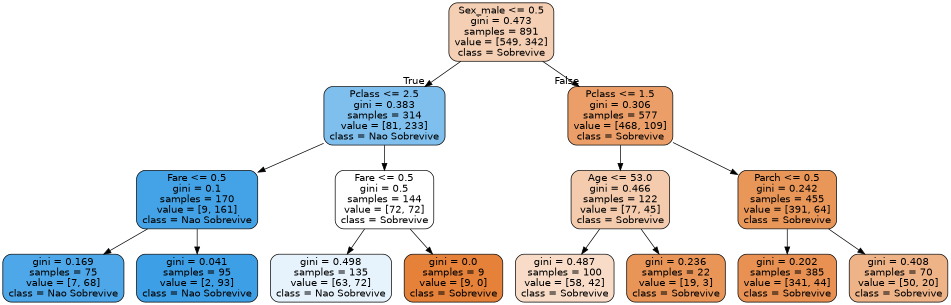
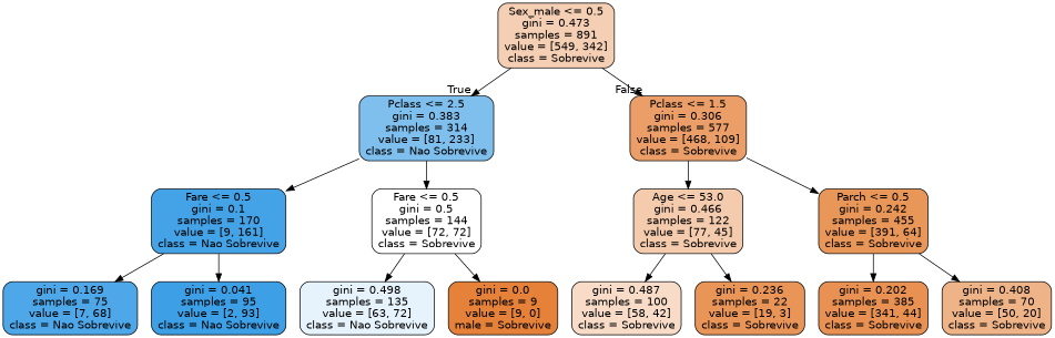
  digraph {
    node [color=black fontname=helvetica shape=box style="filled, rounded"]
    edge [fontname=helvetica]
    n1 [fillcolor="#f5cfb4" label="Sex_male <= 0.5\ngini = 0.473\nsamples = 891\nvalue = [549, 342]\nclass = Sobrevive"]
    n2 [fillcolor="#7ebfee" label="Pclass <= 2.5\ngini = 0.383\nsamples = 314\nvalue = [81, 233]\nclass = Nao Sobrevive"]
    n3 [fillcolor="#eb9e67" label="Pclass <= 1.5\ngini = 0.306\nsamples = 577\nvalue = [468, 109]\nclass = Sobrevive"]
    n4 [fillcolor="#44a2e6" label="Fare <= 0.5\ngini = 0.1\nsamples = 170\nvalue = [9, 161]\nclass = Nao Sobrevive"]
    n5 [fillcolor="#ffffff" label="Fare <= 0.5\ngini = 0.5\nsamples = 144\nvalue = [72, 72]\nclass = Sobrevive"]
    n6 [fillcolor="#4da7e8" label="gini = 0.169\nsamples = 75\nvalue = [7, 68]\nclass = Nao Sobrevive"]
    n7 [fillcolor="#3d9fe6" label="gini = 0.041\nsamples = 95\nvalue = [2, 93]\nclass = Nao Sobrevive"]
    n8 [fillcolor="#e6f3fc" label="gini = 0.498\nsamples = 135\nvalue = [63, 72]\nclass = Nao Sobrevive"]
-   n9 [fillcolor="#e58139" label="gini = 0.0\nsamples = 9\nvalue = [9, 0]\nclass = Sobrevive"]
+   n9 [fillcolor="#e58139" label="gini = 0.0\nsamples = 9\nvalue = [9, 0]\nmale = Sobrevive"]
    n10 [fillcolor="#f4cbad" label="Age <= 53.0\ngini = 0.466\nsamples = 122\nvalue = [77, 45]\nclass = Sobrevive"]
    n11 [fillcolor="#e99659" label="Parch <= 0.5\ngini = 0.242\nsamples = 455\nvalue = [391, 64]\nclass = Sobrevive"]
    n12 [fillcolor="#f8dcc8" label="gini = 0.487\nsamples = 100\nvalue = [58, 42]\nclass = Sobrevive"]
    n13 [fillcolor="#e99558" label="gini = 0.236\nsamples = 22\nvalue = [19, 3]\nclass = Sobrevive"]
    n14 [fillcolor="#e89153" label="gini = 0.202\nsamples = 385\nvalue = [341, 44]\nclass = Sobrevive"]
    n15 [fillcolor="#efb388" label="gini = 0.408\nsamples = 70\nvalue = [50, 20]\nclass = Sobrevive"]
    n1 -> n2 [headlabel=True labelangle=45 labeldistance=2.5]
    n1 -> n3 [headlabel=False labelangle=-45 labeldistance=2.5]
    n2 -> n4
    n2 -> n5
    n3 -> n10
    n3 -> n11
    n4 -> n6
    n4 -> n7
    n5 -> n8
    n5 -> n9
    n10 -> n12
    n10 -> n13
    n11 -> n14
    n11 -> n15
  }
